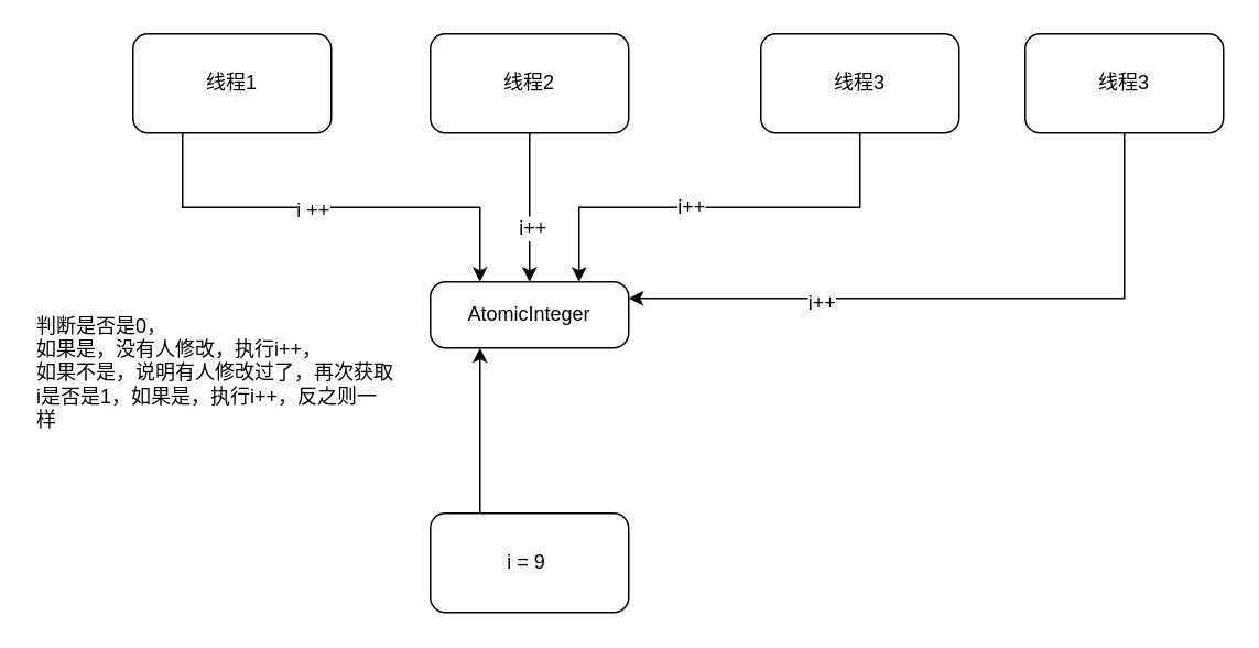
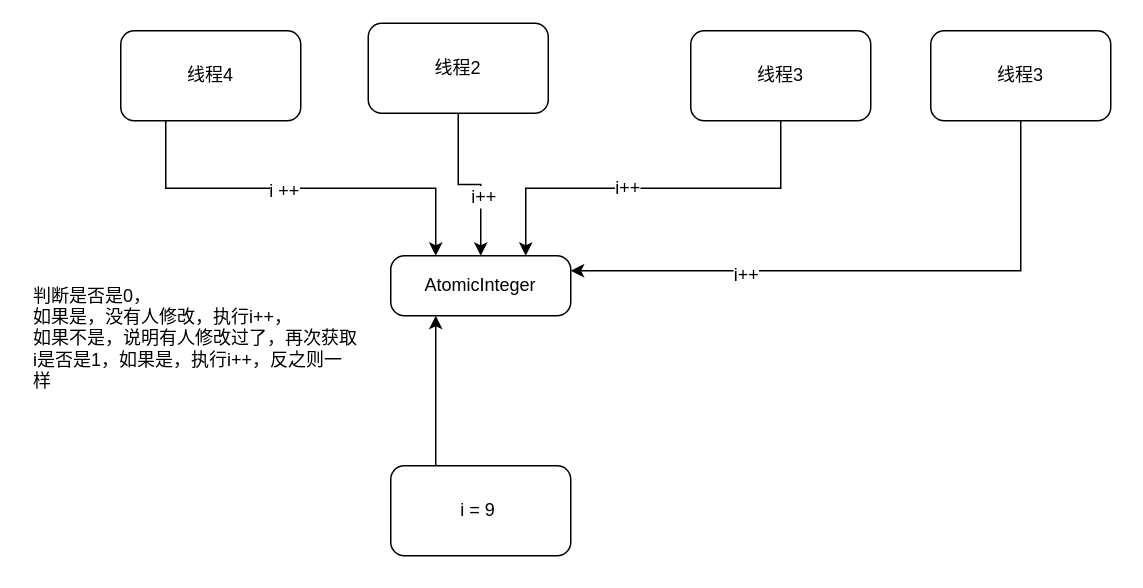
  <mxCell id="0" />
  <mxCell id="1" parent="0" />
  <mxCell id="2" style="edgeStyle=orthogonalEdgeStyle;rounded=0;orthogonalLoop=1;jettySize=auto;html=1;exitX=0.25;exitY=0;exitDx=0;exitDy=0;entryX=0.25;entryY=1;entryDx=0;entryDy=0;" edge="1" parent="1" source="3" target="4"><mxGeometry relative="1" as="geometry" /></mxCell>
  <mxCell id="3" value="i = 9&amp;nbsp;" style="rounded=1;whiteSpace=wrap;html=1;" vertex="1" parent="1"><mxGeometry x="260" y="310" width="120" height="60" as="geometry" /></mxCell>
  <mxCell id="4" value="AtomicInteger" style="rounded=1;whiteSpace=wrap;html=1;arcSize=23;" vertex="1" parent="1"><mxGeometry x="260" y="170" width="120" height="40" as="geometry" /></mxCell>
  <mxCell id="5" style="edgeStyle=orthogonalEdgeStyle;rounded=0;orthogonalLoop=1;jettySize=auto;html=1;exitX=0.25;exitY=1;exitDx=0;exitDy=0;entryX=0.25;entryY=0;entryDx=0;entryDy=0;" edge="1" parent="1" source="7" target="4"><mxGeometry relative="1" as="geometry" /></mxCell>
  <mxCell id="6" value="i ++" style="text;html=1;resizable=0;points=[];align=center;verticalAlign=middle;labelBackgroundColor=#ffffff;" vertex="1" connectable="0" parent="5"><mxGeometry x="-0.089" y="-1" relative="1" as="geometry"><mxPoint as="offset" /></mxGeometry></mxCell>
- <mxCell id="7" value="线程1" style="rounded=1;whiteSpace=wrap;html=1;" vertex="1" parent="1"><mxGeometry x="80" y="20" width="120" height="60" as="geometry" /></mxCell>
+ <mxCell id="7" value="线程4" style="rounded=1;whiteSpace=wrap;html=1;" vertex="1" parent="1"><mxGeometry x="80" y="20" width="120" height="60" as="geometry" /></mxCell>
  <mxCell id="8" style="edgeStyle=orthogonalEdgeStyle;rounded=0;orthogonalLoop=1;jettySize=auto;html=1;exitX=0.5;exitY=1;exitDx=0;exitDy=0;" edge="1" parent="1" source="10" target="4"><mxGeometry relative="1" as="geometry" /></mxCell>
  <mxCell id="9" value="i++" style="text;html=1;resizable=0;points=[];align=center;verticalAlign=middle;labelBackgroundColor=#ffffff;" vertex="1" connectable="0" parent="8"><mxGeometry x="0.267" y="1" relative="1" as="geometry"><mxPoint as="offset" /></mxGeometry></mxCell>
- <mxCell id="10" value="线程2" style="rounded=1;whiteSpace=wrap;html=1;" vertex="1" parent="1"><mxGeometry x="260" y="20" width="120" height="60" as="geometry" /></mxCell>
+ <mxCell id="10" value="线程2" style="rounded=1;whiteSpace=wrap;html=1;" vertex="1" parent="1"><mxGeometry x="245" y="15" width="120" height="60" as="geometry" /></mxCell>
  <mxCell id="11" style="edgeStyle=orthogonalEdgeStyle;rounded=0;orthogonalLoop=1;jettySize=auto;html=1;exitX=0.5;exitY=1;exitDx=0;exitDy=0;entryX=0.75;entryY=0;entryDx=0;entryDy=0;" edge="1" parent="1" source="13" target="4"><mxGeometry relative="1" as="geometry" /></mxCell>
  <mxCell id="12" value="i++" style="text;html=1;resizable=0;points=[];align=center;verticalAlign=middle;labelBackgroundColor=#ffffff;" vertex="1" connectable="0" parent="11"><mxGeometry x="0.139" y="-1" relative="1" as="geometry"><mxPoint as="offset" /></mxGeometry></mxCell>
  <mxCell id="13" value="线程3" style="rounded=1;whiteSpace=wrap;html=1;" vertex="1" parent="1"><mxGeometry x="460" y="20" width="120" height="60" as="geometry" /></mxCell>
  <mxCell id="14" style="edgeStyle=orthogonalEdgeStyle;rounded=0;orthogonalLoop=1;jettySize=auto;html=1;exitX=0.5;exitY=1;exitDx=0;exitDy=0;entryX=1;entryY=0.25;entryDx=0;entryDy=0;" edge="1" parent="1" source="16" target="4"><mxGeometry relative="1" as="geometry" /></mxCell>
  <mxCell id="15" value="i++" style="text;html=1;resizable=0;points=[];align=center;verticalAlign=middle;labelBackgroundColor=#ffffff;" vertex="1" connectable="0" parent="14"><mxGeometry x="0.422" y="2" relative="1" as="geometry"><mxPoint as="offset" /></mxGeometry></mxCell>
  <mxCell id="16" value="线程3" style="rounded=1;whiteSpace=wrap;html=1;" vertex="1" parent="1"><mxGeometry x="620" y="20" width="120" height="60" as="geometry" /></mxCell>
  <mxCell id="17" value="判断是否是0，&lt;br&gt;如果是，没有人修改，执行i++，&lt;br&gt;如果不是，说明有人修改过了，再次获取i是否是1，如果是，执行i++，反之则一样" style="text;html=1;strokeColor=none;fillColor=none;align=left;verticalAlign=middle;whiteSpace=wrap;rounded=0;" vertex="1" parent="1"><mxGeometry x="20" y="150" width="220" height="150" as="geometry" /></mxCell>
